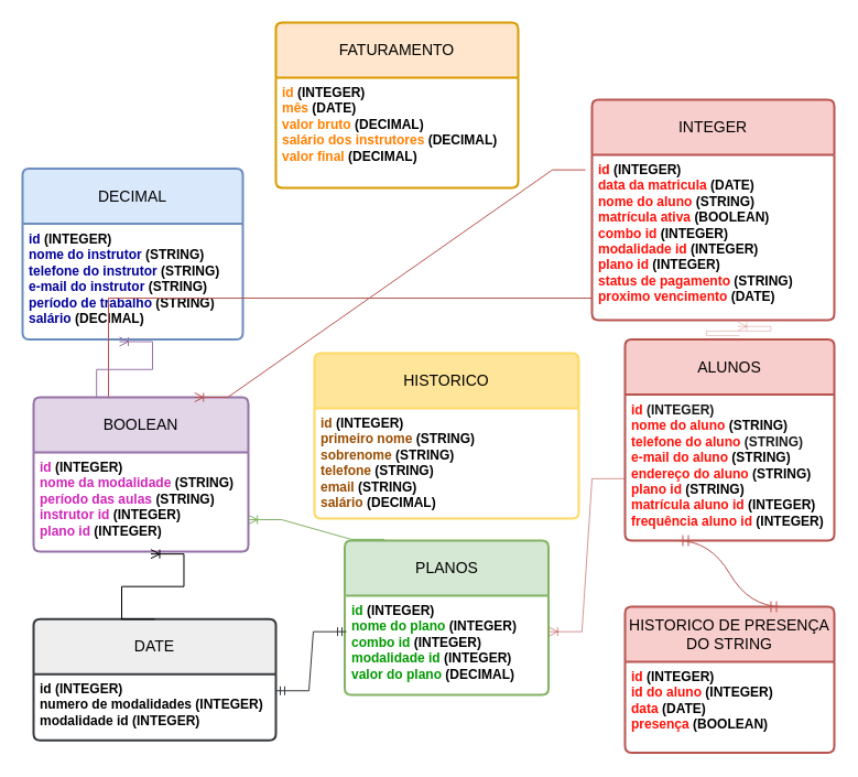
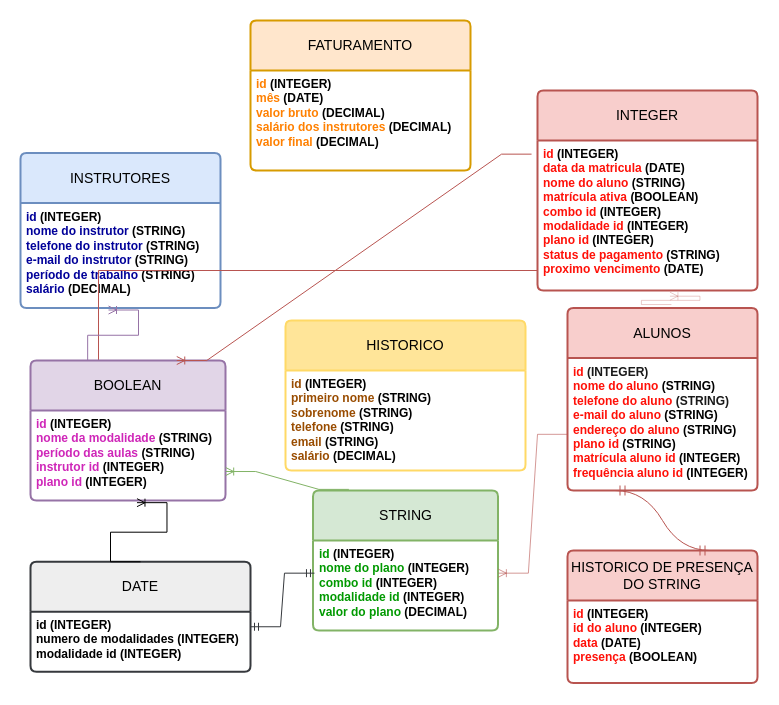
  <mxCell id="0" />
  <mxCell id="1" parent="0" />
- <mxCell id="2" value="DECIMAL" style="swimlane;childLayout=stackLayout;horizontal=1;startSize=50;horizontalStack=0;rounded=1;fontSize=14;fontStyle=0;strokeWidth=2;resizeParent=0;resizeLast=1;shadow=0;dashed=0;align=center;arcSize=4;whiteSpace=wrap;html=1;fillColor=#dae8fc;strokeColor=#6c8ebf;" parent="1" vertex="1"><mxGeometry x="20" y="152.5" width="200" height="155" as="geometry" /></mxCell>
+ <mxCell id="2" value="INSTRUTORES" style="swimlane;childLayout=stackLayout;horizontal=1;startSize=50;horizontalStack=0;rounded=1;fontSize=14;fontStyle=0;strokeWidth=2;resizeParent=0;resizeLast=1;shadow=0;dashed=0;align=center;arcSize=4;whiteSpace=wrap;html=1;fillColor=#dae8fc;strokeColor=#6c8ebf;" parent="1" vertex="1"><mxGeometry x="20" y="152.5" width="200" height="155" as="geometry" /></mxCell>
  <mxCell id="3" value="&lt;b&gt;&lt;font color=&quot;#000099&quot;&gt;id &lt;/font&gt;(INTEGER)&lt;br&gt;&lt;font color=&quot;#000099&quot;&gt;nome do instrutor &lt;/font&gt;(STRING)&lt;br&gt;&lt;font color=&quot;#000099&quot;&gt;telefone do instrutor &lt;/font&gt;(STRING)&lt;br&gt;&lt;font color=&quot;#000099&quot;&gt;e-mail do instrutor &lt;/font&gt;(STRING)&lt;br&gt;&lt;font color=&quot;#000099&quot;&gt;período de trabalho &lt;/font&gt;(STRING)&lt;br&gt;&lt;font color=&quot;#000099&quot;&gt;salário &lt;/font&gt;(DECIMAL)&lt;/b&gt;" style="align=left;strokeColor=none;fillColor=none;spacingLeft=4;fontSize=12;verticalAlign=top;resizable=0;rotatable=0;part=1;html=1;" parent="2" vertex="1"><mxGeometry y="50" width="200" height="105" as="geometry" /></mxCell>
  <mxCell id="4" value="ALUNOS" style="swimlane;childLayout=stackLayout;horizontal=1;startSize=50;horizontalStack=0;rounded=1;fontSize=14;fontStyle=0;strokeWidth=2;resizeParent=0;resizeLast=1;shadow=0;dashed=0;align=center;arcSize=4;whiteSpace=wrap;html=1;fillColor=#f8cecc;strokeColor=#b85450;" parent="1" vertex="1"><mxGeometry x="567" y="307.5" width="190" height="182.5" as="geometry" /></mxCell>
  <mxCell id="5" value="&lt;b&gt;&lt;font color=&quot;#ff1008&quot;&gt;id &lt;/font&gt;&lt;font color=&quot;#1a1a1a&quot;&gt;(INTEGER)&lt;/font&gt;&lt;br&gt;&lt;font color=&quot;#ff1008&quot;&gt;nome do aluno &lt;/font&gt;(STRING)&lt;br&gt;&lt;font color=&quot;#ff1008&quot;&gt;telefone do aluno &lt;/font&gt;&lt;font color=&quot;#1a1a1a&quot;&gt;(STRING)&lt;/font&gt;&lt;br&gt;&lt;font color=&quot;#ff1008&quot;&gt;e-mail do aluno &lt;/font&gt;(STRING)&lt;br&gt;&lt;font color=&quot;#ff1008&quot;&gt;endereço do aluno &lt;/font&gt;(STRING)&lt;br&gt;&lt;font color=&quot;#ff1008&quot;&gt;plano id &lt;/font&gt;(STRING)&lt;br&gt;&lt;font color=&quot;#ff1008&quot;&gt;matrícula aluno id &lt;/font&gt;(INTEGER)&lt;br&gt;&lt;font color=&quot;#ff1008&quot;&gt;frequência aluno id &lt;/font&gt;(INTEGER)&lt;/b&gt;" style="align=left;strokeColor=none;fillColor=none;spacingLeft=4;fontSize=12;verticalAlign=top;resizable=0;rotatable=0;part=1;html=1;" parent="4" vertex="1"><mxGeometry y="50" width="190" height="132.5" as="geometry" /></mxCell>
- <mxCell id="6" value="PLANOS" style="swimlane;childLayout=stackLayout;horizontal=1;startSize=50;horizontalStack=0;rounded=1;fontSize=14;fontStyle=0;strokeWidth=2;resizeParent=0;resizeLast=1;shadow=0;dashed=0;align=center;arcSize=4;whiteSpace=wrap;html=1;fillColor=#d5e8d4;strokeColor=#82b366;" parent="1" vertex="1"><mxGeometry x="312.5" y="490" width="185" height="140" as="geometry" /></mxCell>
+ <mxCell id="6" value="STRING" style="swimlane;childLayout=stackLayout;horizontal=1;startSize=50;horizontalStack=0;rounded=1;fontSize=14;fontStyle=0;strokeWidth=2;resizeParent=0;resizeLast=1;shadow=0;dashed=0;align=center;arcSize=4;whiteSpace=wrap;html=1;fillColor=#d5e8d4;strokeColor=#82b366;" parent="1" vertex="1"><mxGeometry x="312.5" y="490" width="185" height="140" as="geometry" /></mxCell>
  <mxCell id="7" value="&lt;b&gt;&lt;font color=&quot;#009900&quot;&gt;id &lt;/font&gt;(INTEGER)&lt;br&gt;&lt;font color=&quot;#009900&quot;&gt;nome do plano &lt;/font&gt;(INTEGER)&lt;br&gt;&lt;font color=&quot;#009900&quot;&gt;combo id &lt;/font&gt;(INTEGER)&lt;br&gt;&lt;/b&gt;&lt;b style=&quot;border-color: var(--border-color);&quot;&gt;&lt;font style=&quot;border-color: var(--border-color);&quot; color=&quot;#009900&quot;&gt;modalidade id&amp;nbsp;&lt;/font&gt;(INTEGER)&lt;/b&gt;&lt;b&gt;&lt;font color=&quot;#009900&quot;&gt;&lt;br&gt;valor do plano &lt;/font&gt;(DECIMAL)&lt;/b&gt;" style="align=left;strokeColor=none;fillColor=none;spacingLeft=4;fontSize=12;verticalAlign=top;resizable=0;rotatable=0;part=1;html=1;" parent="6" vertex="1"><mxGeometry y="50" width="185" height="90" as="geometry" /></mxCell>
  <mxCell id="8" value="" style="edgeStyle=orthogonalEdgeStyle;rounded=0;orthogonalLoop=1;jettySize=auto;html=1;fillColor=#f8cecc;strokeColor=#b85450;" parent="1" source="9" target="18" edge="1"><mxGeometry relative="1" as="geometry"><Array as="points"><mxPoint x="98" y="270" /></Array></mxGeometry></mxCell>
  <mxCell id="9" value="INTEGER" style="swimlane;childLayout=stackLayout;horizontal=1;startSize=50;horizontalStack=0;rounded=1;fontSize=14;fontStyle=0;strokeWidth=2;resizeParent=0;resizeLast=1;shadow=0;dashed=0;align=center;arcSize=4;whiteSpace=wrap;html=1;fillColor=#f8cecc;strokeColor=#b85450;" parent="1" vertex="1"><mxGeometry x="537" y="90" width="220" height="200" as="geometry" /></mxCell>
  <mxCell id="10" value="&lt;b&gt;&lt;font color=&quot;#ff1008&quot;&gt;id &lt;/font&gt;(INTEGER)&lt;br&gt;&lt;font color=&quot;#ff1008&quot;&gt;data da matricula&amp;nbsp;&lt;/font&gt;&lt;/b&gt;&lt;b style=&quot;border-color: var(--border-color);&quot;&gt;(DATE)&lt;/b&gt;&lt;b&gt;&lt;font color=&quot;#ff1008&quot;&gt;&lt;br&gt;nome do aluno &lt;/font&gt;(STRING)&lt;br&gt;&lt;font color=&quot;#ff1008&quot;&gt;matrícula ativa&amp;nbsp;&lt;/font&gt;&lt;/b&gt;&lt;b style=&quot;border-color: var(--border-color);&quot;&gt;(BOOLEAN)&lt;br&gt;&lt;b style=&quot;border-color: var(--border-color);&quot;&gt;&lt;font style=&quot;border-color: var(--border-color);&quot; color=&quot;#ff1008&quot;&gt;&lt;b style=&quot;border-color: var(--border-color); color: rgb(0, 0, 0);&quot;&gt;&lt;b style=&quot;border-color: var(--border-color);&quot;&gt;&lt;font style=&quot;border-color: var(--border-color);&quot; color=&quot;#ff1008&quot;&gt;combo id&amp;nbsp;&lt;/font&gt;&lt;/b&gt;&lt;b style=&quot;border-color: var(--border-color);&quot;&gt;(INTEGER)&lt;/b&gt;&lt;/b&gt;&lt;br&gt;modalidade id&amp;nbsp;&lt;/font&gt;&lt;/b&gt;&lt;b style=&quot;border-color: var(--border-color);&quot;&gt;(INTEGER)&lt;/b&gt;&lt;br&gt;&lt;/b&gt;&lt;b style=&quot;border-color: var(--border-color);&quot;&gt;&lt;font style=&quot;border-color: var(--border-color);&quot; color=&quot;#ff1008&quot;&gt;plano id&amp;nbsp;&lt;/font&gt;(INTEGER)&lt;/b&gt;&lt;b&gt;&lt;br&gt;&lt;font color=&quot;#ff1008&quot;&gt;status de pagamento&amp;nbsp;&lt;/font&gt;(STRING)&lt;br&gt;&lt;/b&gt;&lt;b style=&quot;border-color: var(--border-color);&quot;&gt;&lt;font style=&quot;border-color: var(--border-color);&quot; color=&quot;#ff1008&quot;&gt;proximo vencimento&amp;nbsp;&lt;/font&gt;(DATE)&lt;/b&gt;&lt;b&gt;&lt;br&gt;&lt;/b&gt;" style="align=left;strokeColor=none;fillColor=none;spacingLeft=4;fontSize=12;verticalAlign=top;resizable=0;rotatable=0;part=1;html=1;" parent="9" vertex="1"><mxGeometry y="50" width="220" height="150" as="geometry" /></mxCell>
  <mxCell id="11" value="HISTORICO DE PRESENÇA DO STRING" style="swimlane;childLayout=stackLayout;horizontal=1;startSize=50;horizontalStack=0;rounded=1;fontSize=14;fontStyle=0;strokeWidth=2;resizeParent=0;resizeLast=1;shadow=0;dashed=0;align=center;arcSize=4;whiteSpace=wrap;html=1;fillColor=#f8cecc;strokeColor=#b85450;" parent="1" vertex="1"><mxGeometry x="567" y="550" width="190" height="132.5" as="geometry" /></mxCell>
  <mxCell id="12" value="&lt;b&gt;&lt;font color=&quot;#ff1008&quot;&gt;id &lt;/font&gt;(INTEGER)&lt;br&gt;&lt;font color=&quot;#ff1008&quot;&gt;id do aluno &lt;/font&gt;(INTEGER)&lt;br&gt;&lt;font color=&quot;#ff1008&quot;&gt;data &lt;/font&gt;(DATE)&lt;br&gt;&lt;font color=&quot;#ff1008&quot;&gt;presença&amp;nbsp;&lt;/font&gt;(BOOLEAN)&lt;/b&gt;" style="align=left;strokeColor=none;fillColor=none;spacingLeft=4;fontSize=12;verticalAlign=top;resizable=0;rotatable=0;part=1;html=1;" parent="11" vertex="1"><mxGeometry y="50" width="190" height="82.5" as="geometry" /></mxCell>
  <mxCell id="13" value="HISTORICO" style="swimlane;childLayout=stackLayout;horizontal=1;startSize=50;horizontalStack=0;rounded=1;fontSize=14;fontStyle=0;strokeWidth=2;resizeParent=0;resizeLast=1;shadow=0;dashed=0;align=center;arcSize=4;html=1;whiteSpace=wrap;fillColor=#FFE599;strokeColor=#FFD966;gradientColor=none;swimlaneFillColor=none;glass=0;" parent="1" vertex="1"><mxGeometry x="285" y="320" width="240" height="150" as="geometry" /></mxCell>
  <mxCell id="14" value="&lt;b style=&quot;&quot;&gt;&lt;font color=&quot;#994c00&quot; style=&quot;background-color: rgb(255, 255, 255);&quot;&gt;id &lt;/font&gt;&lt;font style=&quot;background-color: rgb(255, 255, 255);&quot;&gt;(INTEGER)&lt;br&gt;&lt;/font&gt;&lt;/b&gt;&lt;b style=&quot;&quot;&gt;&lt;font style=&quot;background-color: rgb(255, 255, 255);&quot;&gt;&lt;font color=&quot;#994c00&quot;&gt;primeiro nome &lt;/font&gt;(STRING)&lt;br&gt;&lt;font color=&quot;#994c00&quot;&gt;sobrenome &lt;/font&gt;(STRING)&lt;br&gt;&lt;font color=&quot;#994c00&quot;&gt;telefone &lt;/font&gt;(STRING)&lt;br&gt;&lt;font color=&quot;#994c00&quot;&gt;email&lt;/font&gt; (STRING)&lt;br&gt;&lt;/font&gt;&lt;/b&gt;&lt;b style=&quot;border-color: var(--border-color);&quot;&gt;&lt;font style=&quot;border-color: var(--border-color); background-color: rgb(255, 255, 255);&quot;&gt;&lt;font color=&quot;#994c00&quot;&gt;salário&lt;/font&gt; (DECIMAL)&lt;/font&gt;&lt;/b&gt;&lt;b style=&quot;&quot;&gt;&lt;font style=&quot;background-color: rgb(255, 255, 255);&quot;&gt;&lt;br&gt;&lt;/font&gt;&lt;/b&gt;" style="align=left;strokeColor=none;fillColor=none;spacingLeft=4;fontSize=12;verticalAlign=top;resizable=0;rotatable=0;part=1;html=1;" parent="13" vertex="1"><mxGeometry y="50" width="240" height="100" as="geometry" /></mxCell>
  <mxCell id="15" value="" style="edgeStyle=entityRelationEdgeStyle;fontSize=12;html=1;endArrow=ERmandOne;startArrow=ERmandOne;rounded=0;startSize=8;endSize=8;curved=1;entryX=0.25;entryY=1;entryDx=0;entryDy=0;exitX=0.75;exitY=0;exitDx=0;exitDy=0;fillColor=#f8cecc;strokeColor=#b85450;" parent="1" source="11" target="5" edge="1"><mxGeometry width="100" height="100" relative="1" as="geometry"><mxPoint x="430" y="460" as="sourcePoint" /><mxPoint x="530" y="360" as="targetPoint" /></mxGeometry></mxCell>
  <mxCell id="16" value="" style="edgeStyle=entityRelationEdgeStyle;fontSize=12;html=1;endArrow=ERoneToMany;rounded=0;entryX=0.602;entryY=1.038;entryDx=0;entryDy=0;entryPerimeter=0;exitX=0.547;exitY=-0.019;exitDx=0;exitDy=0;fillColor=#f8cecc;strokeColor=#b85450;opacity=30;exitPerimeter=0;" parent="1" source="4" target="10" edge="1"><mxGeometry width="100" height="100" relative="1" as="geometry"><mxPoint x="430" y="430" as="sourcePoint" /><mxPoint x="530" y="330" as="targetPoint" /></mxGeometry></mxCell>
  <mxCell id="17" value="BOOLEAN" style="swimlane;childLayout=stackLayout;horizontal=1;startSize=50;horizontalStack=0;rounded=1;fontSize=14;fontStyle=0;strokeWidth=2;resizeParent=0;resizeLast=1;shadow=0;dashed=0;align=center;arcSize=4;whiteSpace=wrap;html=1;fillColor=#e1d5e7;strokeColor=#9673a6;" parent="1" vertex="1"><mxGeometry x="30" y="360" width="195" height="140" as="geometry" /></mxCell>
  <mxCell id="18" value="&lt;b style=&quot;&quot;&gt;&lt;font color=&quot;#cf26b8&quot;&gt;id &lt;/font&gt;(INTEGER)&lt;br&gt;&lt;font color=&quot;#cf26b8&quot;&gt;nome da modalidade&amp;nbsp;&lt;/font&gt;(STRING)&lt;br&gt;&lt;font color=&quot;#cf26b8&quot;&gt;período das aulas &lt;/font&gt;(STRING)&lt;br&gt;&lt;font color=&quot;#cf26b8&quot;&gt;instrutor id &lt;/font&gt;(INTEGER)&lt;br&gt;&lt;/b&gt;&lt;b style=&quot;border-color: var(--border-color);&quot;&gt;&lt;font style=&quot;border-color: var(--border-color);&quot; color=&quot;#cf26b8&quot;&gt;plano id&amp;nbsp;&lt;/font&gt;(INTEGER)&lt;/b&gt;&lt;b style=&quot;&quot;&gt;&lt;br&gt;&lt;/b&gt;" style="align=left;strokeColor=none;fillColor=none;spacingLeft=4;fontSize=12;verticalAlign=top;resizable=0;rotatable=0;part=1;html=1;" parent="17" vertex="1"><mxGeometry y="50" width="195" height="90" as="geometry" /></mxCell>
  <mxCell id="19" value="" style="edgeStyle=entityRelationEdgeStyle;fontSize=12;html=1;endArrow=ERoneToMany;rounded=0;entryX=0.75;entryY=0;entryDx=0;entryDy=0;fillColor=#f8cecc;strokeColor=#b85450;exitX=-0.027;exitY=0.091;exitDx=0;exitDy=0;exitPerimeter=0;" parent="1" source="10" target="17" edge="1"><mxGeometry width="100" height="100" relative="1" as="geometry"><mxPoint x="90" y="470" as="sourcePoint" /><mxPoint x="530" y="410" as="targetPoint" /><Array as="points"><mxPoint x="310" y="240" /><mxPoint x="360" y="280" /><mxPoint x="320" y="200" /></Array></mxGeometry></mxCell>
  <mxCell id="20" value="" style="edgeStyle=entityRelationEdgeStyle;fontSize=12;html=1;endArrow=ERoneToMany;rounded=0;entryX=0.44;entryY=1.019;entryDx=0;entryDy=0;entryPerimeter=0;exitX=0.447;exitY=0;exitDx=0;exitDy=0;exitPerimeter=0;fillColor=#e1d5e7;strokeColor=#9673a6;" parent="1" source="17" target="3" edge="1"><mxGeometry width="100" height="100" relative="1" as="geometry"><mxPoint x="430" y="430" as="sourcePoint" /><mxPoint x="530" y="330" as="targetPoint" /></mxGeometry></mxCell>
  <mxCell id="21" value="" style="edgeStyle=entityRelationEdgeStyle;fontSize=12;html=1;endArrow=ERoneToMany;rounded=0;entryX=1.001;entryY=0.678;entryDx=0;entryDy=0;entryPerimeter=0;exitX=0.194;exitY=-0.008;exitDx=0;exitDy=0;exitPerimeter=0;fillColor=#d5e8d4;strokeColor=#82b366;" parent="1" source="6" target="18" edge="1"><mxGeometry width="100" height="100" relative="1" as="geometry"><mxPoint x="430" y="510" as="sourcePoint" /><mxPoint x="530" y="410" as="targetPoint" /></mxGeometry></mxCell>
  <mxCell id="22" value="" style="edgeStyle=entityRelationEdgeStyle;fontSize=12;html=1;endArrow=ERoneToMany;rounded=0;entryX=1.002;entryY=0.363;entryDx=0;entryDy=0;entryPerimeter=0;exitX=0;exitY=0.576;exitDx=0;exitDy=0;exitPerimeter=0;fillColor=#f8cecc;strokeColor=#b85450;opacity=60;" parent="1" source="5" target="7" edge="1"><mxGeometry width="100" height="100" relative="1" as="geometry"><mxPoint x="430" y="510" as="sourcePoint" /><mxPoint x="530" y="410" as="targetPoint" /></mxGeometry></mxCell>
  <mxCell id="23" value="DATE" style="swimlane;childLayout=stackLayout;horizontal=1;startSize=50;horizontalStack=0;rounded=1;fontSize=14;fontStyle=0;strokeWidth=2;resizeParent=0;resizeLast=1;shadow=0;dashed=0;align=center;arcSize=4;whiteSpace=wrap;html=1;fillColor=#eeeeee;strokeColor=#36393d;" parent="1" vertex="1"><mxGeometry x="30" y="561.25" width="220" height="110" as="geometry" /></mxCell>
  <mxCell id="24" value="&lt;b&gt;id (INTEGER)&lt;br&gt;numero de modalidades (INTEGER)&lt;br&gt;modalidade id (INTEGER)&lt;/b&gt;" style="align=left;strokeColor=none;fillColor=none;spacingLeft=4;fontSize=12;verticalAlign=top;resizable=0;rotatable=0;part=1;html=1;" parent="23" vertex="1"><mxGeometry y="50" width="220" height="60" as="geometry" /></mxCell>
  <mxCell id="25" value="" style="edgeStyle=entityRelationEdgeStyle;fontSize=12;html=1;endArrow=ERoneToMany;rounded=0;entryX=0.546;entryY=1.024;entryDx=0;entryDy=0;entryPerimeter=0;exitX=0.5;exitY=0;exitDx=0;exitDy=0;" parent="1" source="23" target="18" edge="1"><mxGeometry width="100" height="100" relative="1" as="geometry"><mxPoint x="430" y="540" as="sourcePoint" /><mxPoint x="530" y="440" as="targetPoint" /></mxGeometry></mxCell>
  <mxCell id="26" value="" style="edgeStyle=entityRelationEdgeStyle;fontSize=12;html=1;endArrow=ERmandOne;startArrow=ERmandOne;rounded=0;entryX=0.008;entryY=0.363;entryDx=0;entryDy=0;entryPerimeter=0;exitX=1;exitY=0.25;exitDx=0;exitDy=0;fillColor=#cdeb8b;strokeColor=#36393d;" parent="1" source="24" target="7" edge="1"><mxGeometry width="100" height="100" relative="1" as="geometry"><mxPoint x="430" y="540" as="sourcePoint" /><mxPoint x="530" y="440" as="targetPoint" /></mxGeometry></mxCell>
  <mxCell id="27" value="FATURAMENTO" style="swimlane;childLayout=stackLayout;horizontal=1;startSize=50;horizontalStack=0;rounded=1;fontSize=14;fontStyle=0;strokeWidth=2;resizeParent=0;resizeLast=1;shadow=0;dashed=0;align=center;arcSize=4;whiteSpace=wrap;html=1;fillColor=#ffe6cc;strokeColor=#d79b00;" vertex="1" parent="1"><mxGeometry x="250" y="20" width="220" height="150" as="geometry" /></mxCell>
  <mxCell id="28" value="&lt;b&gt;&lt;font color=&quot;#ff8000&quot;&gt;id &lt;/font&gt;(INTEGER)&lt;br&gt;&lt;font color=&quot;#ff8000&quot;&gt;mês &lt;/font&gt;(DATE)&lt;br&gt;&lt;font color=&quot;#ff8000&quot;&gt;valor bruto &lt;/font&gt;(DECIMAL)&lt;br&gt;&lt;font color=&quot;#ff8000&quot;&gt;salário dos instrutores &lt;/font&gt;(DECIMAL)&lt;br&gt;&lt;font color=&quot;#ff8000&quot;&gt;valor final &lt;/font&gt;(DECIMAL)&lt;/b&gt;" style="align=left;strokeColor=none;fillColor=none;spacingLeft=4;fontSize=12;verticalAlign=top;resizable=0;rotatable=0;part=1;html=1;" vertex="1" parent="27"><mxGeometry y="50" width="220" height="100" as="geometry" /></mxCell>
